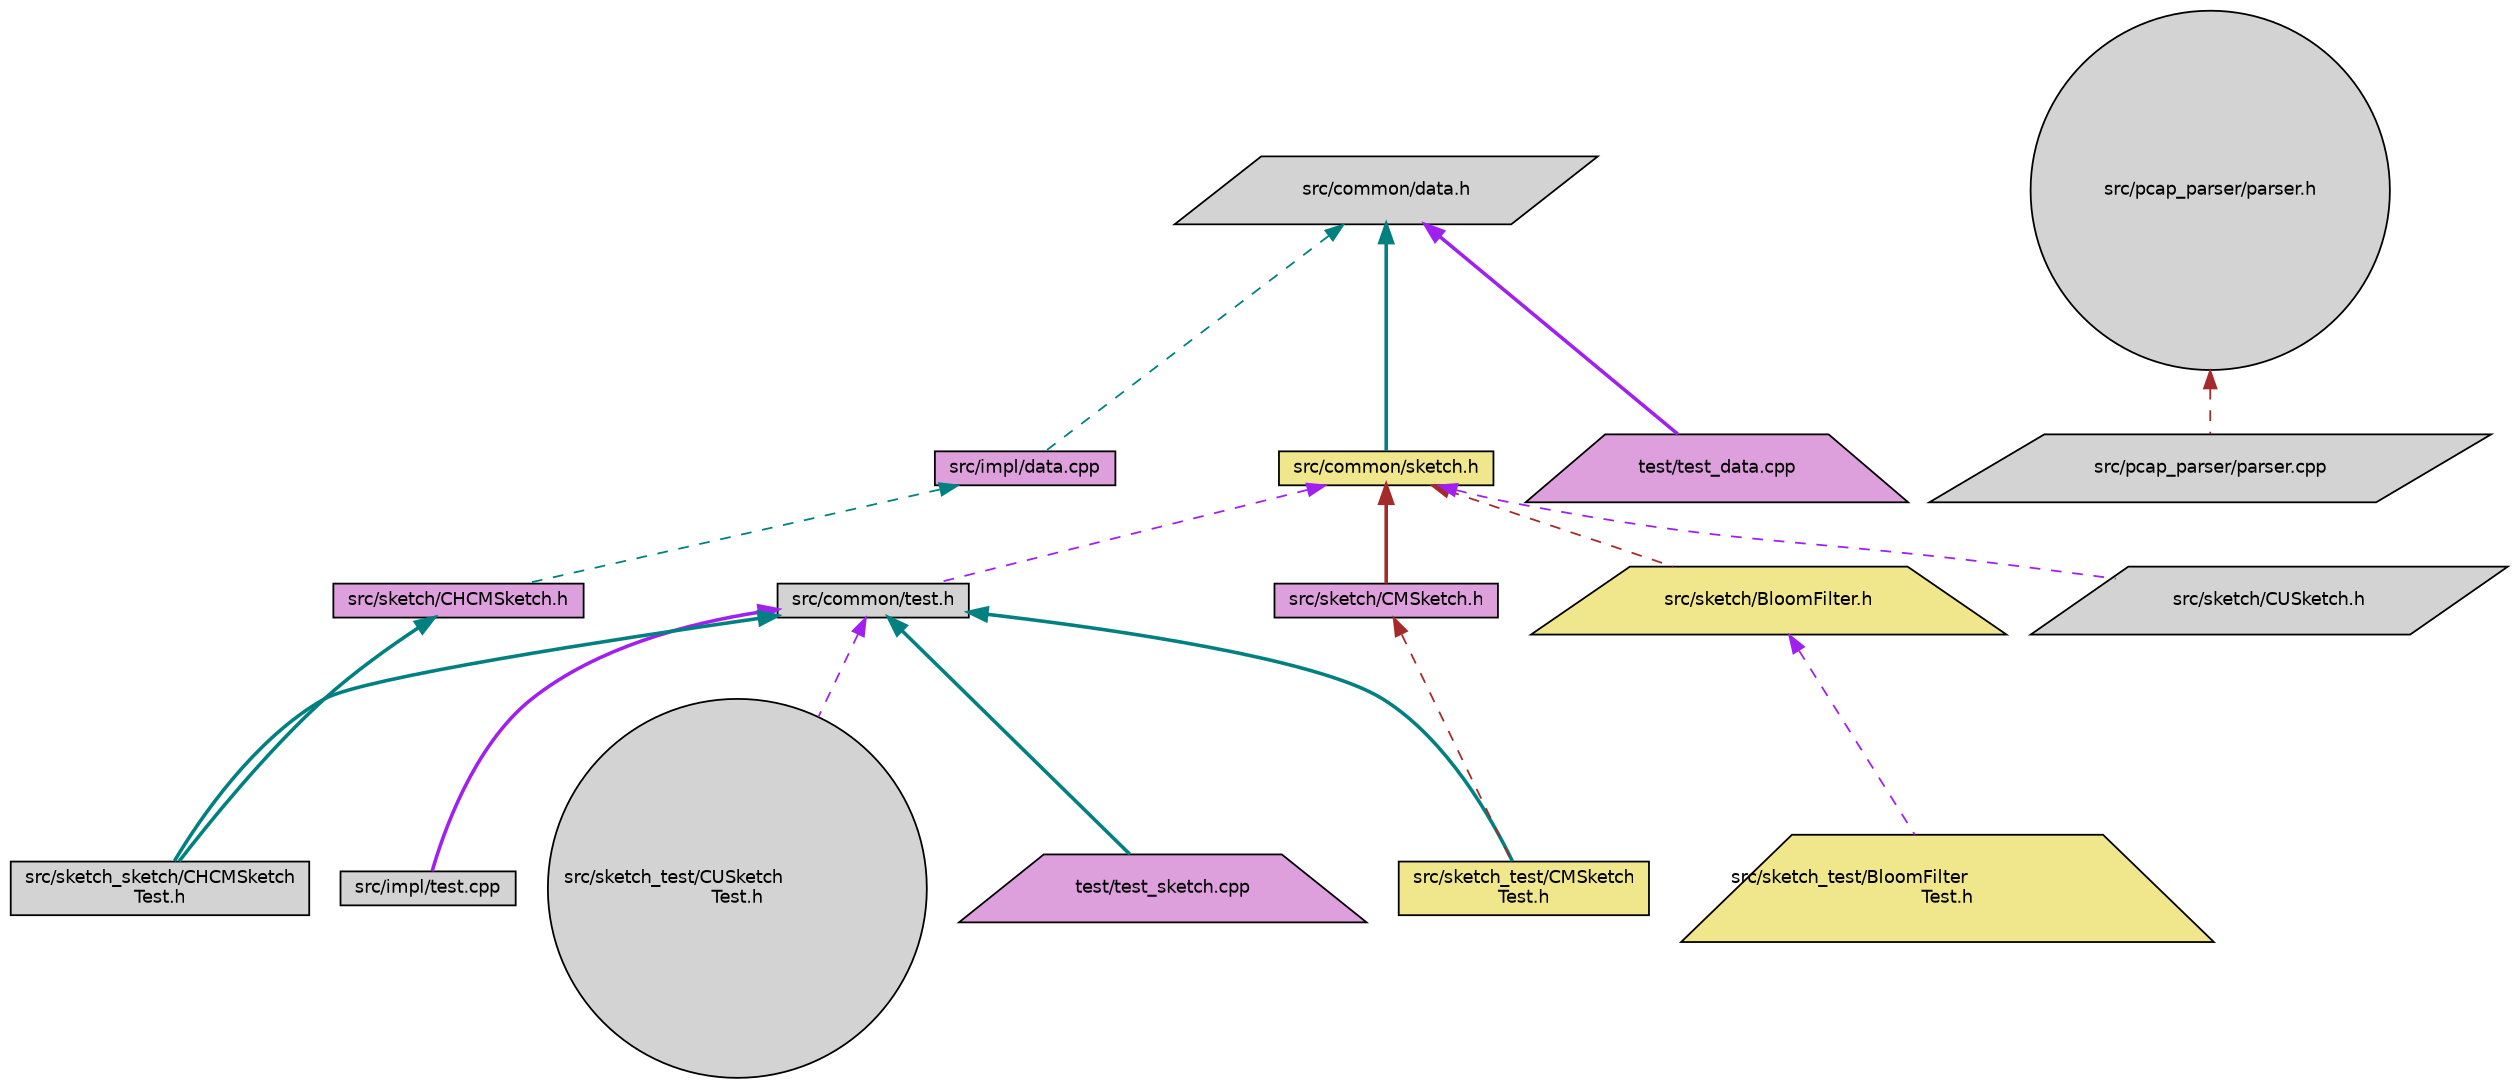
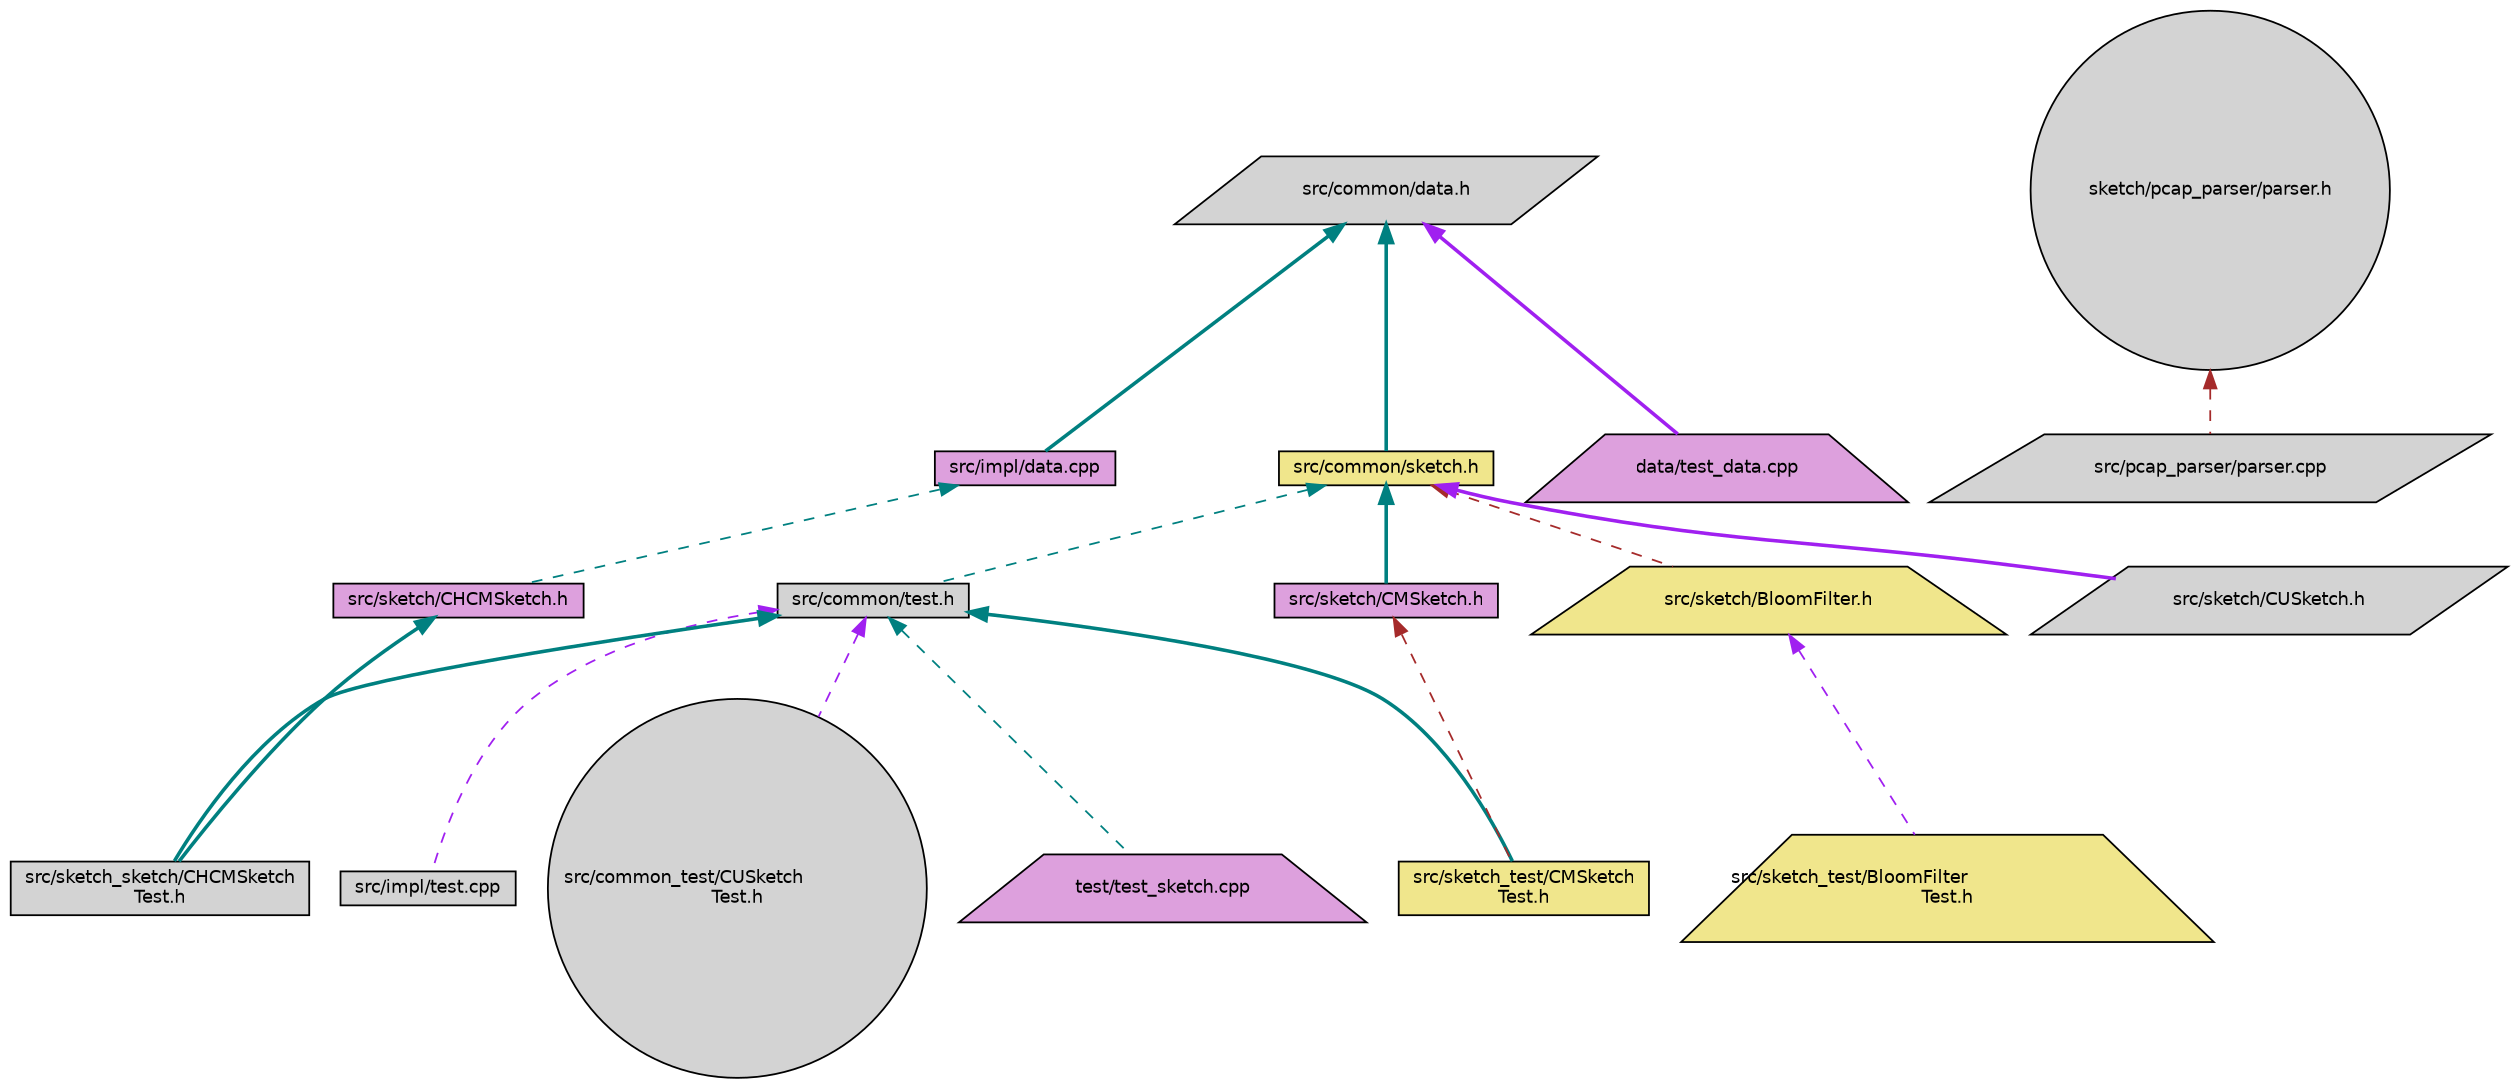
  digraph {
    node [color=black fillcolor=lightgrey fontname=Helvetica fontsize=10 shape=box style=filled]
    edge [color=teal dir=back fontname=Helvetica fontsize=10 labelfontname=Helvetica labelfontsize=10 style=dashed]
    n1 [fontcolor=black height=0.2 label="src/common/data.h" shape=parallelogram width=0.4]
    n2 [fillcolor=khaki height=0.2 label="src/common/sketch.h" width=0.4]
    n3 [fillcolor=plum height=0.2 label="src/impl/data.cpp" width=0.4]
-   n4 [fillcolor=plum height=0.2 label="test/test_data.cpp" shape=trapezium width=0.4]
+   n4 [fillcolor=plum height=0.2 label="data/test_data.cpp" shape=trapezium width=0.4]
    n5 [height=0.2 label="src/common/test.h" width=0.4]
    n6 [fillcolor=khaki height=0.2 label="src/sketch/BloomFilter.h" shape=trapezium width=0.4]
    n7 [fillcolor=plum height=0.2 label="src/sketch/CMSketch.h" width=0.4]
    n8 [height=0.2 label="src/sketch/CUSketch.h" shape=parallelogram width=0.4]
    n9 [fillcolor=plum height=0.2 label="src/sketch/CHCMSketch.h" width=0.4]
-   n10 [height=0.2 label="src/pcap_parser/parser.h" shape=circle width=0.4]
+   n10 [height=0.2 label="sketch/pcap_parser/parser.h" shape=circle width=0.4]
    n11 [height=0.2 label="src/pcap_parser/parser.cpp" shape=parallelogram width=0.4]
    n12 [height=0.2 label="src/impl/test.cpp" width=0.4]
    n13 [height=0.2 label="src/sketch_sketch/CHCMSketch\lTest.h" width=0.4]
    n14 [fillcolor=khaki height=0.2 label="src/sketch_test/CMSketch\lTest.h" width=0.4]
-   n15 [height=0.2 label="src/sketch_test/CUSketch\lTest.h" shape=circle width=0.4]
+   n15 [height=0.2 label="src/common_test/CUSketch\lTest.h" shape=circle width=0.4]
    n16 [fillcolor=plum height=0.2 label="test/test_sketch.cpp" shape=trapezium width=0.4]
    n17 [fillcolor=khaki height=0.2 label="src/sketch_test/BloomFilter\lTest.h" shape=trapezium width=0.4]
    n1 -> n2 [style=bold]
-   n1 -> n3
+   n1 -> n3 [style=bold]
    n1 -> n4 [color=purple style=bold]
-   n2 -> n5 [color=purple]
+   n2 -> n5
    n2 -> n6 [color=brown]
-   n2 -> n7 [color=brown style=bold]
-   n2 -> n8 [color=purple]
+   n2 -> n7 [style=bold]
+   n2 -> n8 [color=purple style=bold]
    n3 -> n9
-   n5 -> n12 [color=purple style=bold]
+   n5 -> n12 [color=purple]
    n5 -> n13 [style=bold]
    n5 -> n14 [style=bold]
    n5 -> n15 [color=purple]
-   n5 -> n16 [style=bold]
+   n5 -> n16
    n6 -> n17 [color=purple]
    n7 -> n14 [color=brown]
    n9 -> n13 [style=bold]
    n10 -> n11 [color=brown]
  }
